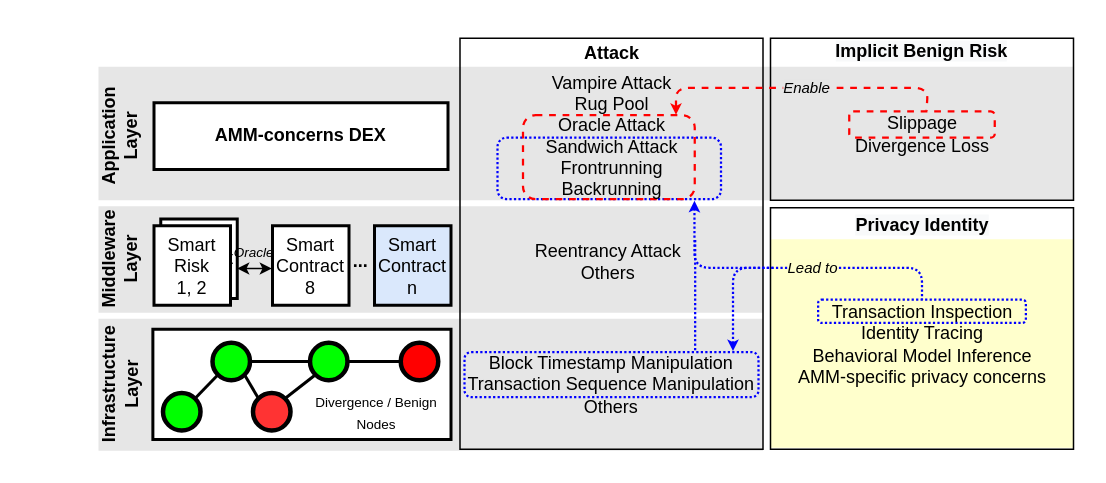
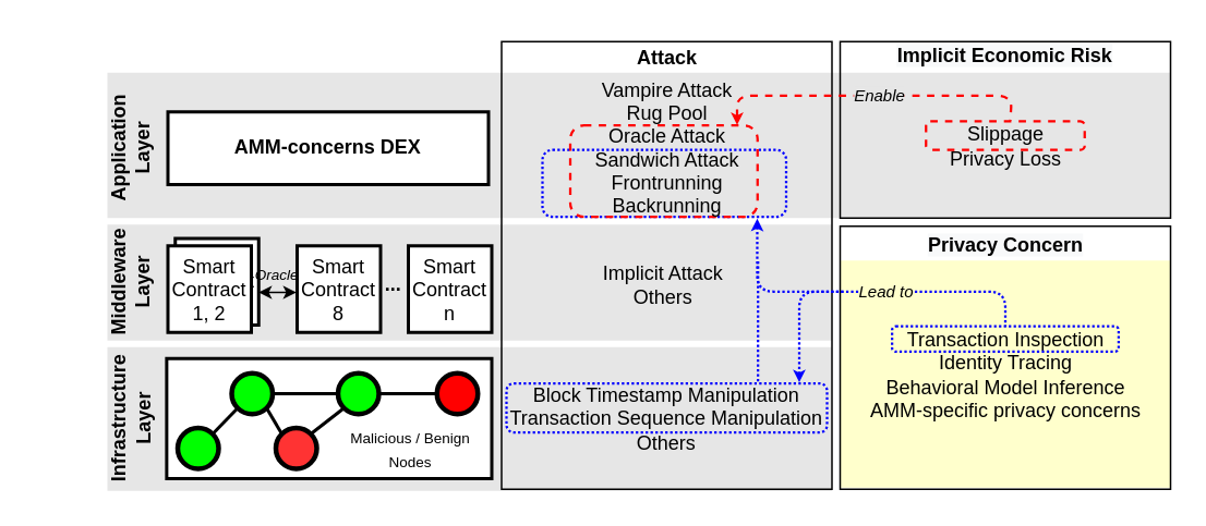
  <mxCell id="0" />
  <mxCell id="1" parent="0" />
  <mxCell id="2" value="" style="rounded=0;whiteSpace=wrap;html=1;dashed=1;dashPattern=1 1;labelBackgroundColor=#666666;fontSize=12;fontColor=#000000;strokeWidth=1;fillColor=#FFFFCC;align=center;strokeColor=none;" parent="1" vertex="1"><mxGeometry x="513" y="159" width="202" height="139" as="geometry" /></mxCell>
  <mxCell id="3" value="" style="rounded=0;whiteSpace=wrap;html=1;labelBackgroundColor=none;fontSize=9;strokeWidth=1;fillColor=none;align=center;" parent="1" vertex="1"><mxGeometry x="513" y="138" width="202" height="161" as="geometry" /></mxCell>
  <mxCell id="4" value="" style="rounded=0;whiteSpace=wrap;html=1;strokeWidth=2;strokeColor=none;fillColor=#E6E6E6;" parent="1" vertex="1"><mxGeometry x="65" y="44" width="650" height="89" as="geometry" /></mxCell>
  <mxCell id="5" value="" style="rounded=0;whiteSpace=wrap;html=1;labelBackgroundColor=none;fontSize=9;strokeWidth=1;fillColor=none;align=center;" parent="1" vertex="1"><mxGeometry x="513" y="25" width="202" height="108" as="geometry" /></mxCell>
- <mxCell id="6" value="&lt;b style=&quot;color: rgb(0 , 0 , 0) ; font-family: &amp;#34;helvetica&amp;#34; ; font-size: 12px ; font-style: normal ; letter-spacing: normal ; text-indent: 0px ; text-transform: none ; word-spacing: 0px ; background-color: rgb(248 , 249 , 250)&quot;&gt;Implicit Benign Risk&lt;/b&gt;" style="text;whiteSpace=wrap;html=1;fontSize=12;fontColor=#000000;align=center;" parent="1" vertex="1"><mxGeometry x="534" y="20" width="160" height="30" as="geometry" /></mxCell>
+ <mxCell id="6" value="&lt;b style=&quot;color: rgb(0 , 0 , 0) ; font-family: &amp;#34;helvetica&amp;#34; ; font-size: 12px ; font-style: normal ; letter-spacing: normal ; text-indent: 0px ; text-transform: none ; word-spacing: 0px ; background-color: rgb(248 , 249 , 250)&quot;&gt;Implicit Economic Risk&lt;/b&gt;" style="text;whiteSpace=wrap;html=1;fontSize=12;fontColor=#000000;align=center;" parent="1" vertex="1"><mxGeometry x="534" y="20" width="160" height="30" as="geometry" /></mxCell>
  <mxCell id="7" value="" style="rounded=0;whiteSpace=wrap;html=1;strokeWidth=2;strokeColor=none;fillColor=#E6E6E6;" parent="1" vertex="1"><mxGeometry x="65" y="212" width="443" height="88" as="geometry" /></mxCell>
  <mxCell id="8" value="" style="rounded=0;whiteSpace=wrap;html=1;strokeWidth=2;strokeColor=none;fillColor=#E6E6E6;" parent="1" vertex="1"><mxGeometry x="65" y="137" width="443" height="71" as="geometry" /></mxCell>
  <mxCell id="9" value="" style="rounded=0;whiteSpace=wrap;html=1;labelBackgroundColor=none;fontSize=9;strokeWidth=1;fillColor=none;align=center;" parent="1" vertex="1"><mxGeometry x="306" y="25" width="202" height="274" as="geometry" /></mxCell>
  <mxCell id="10" value="&lt;b&gt;Infrastructure&lt;br&gt;Layer&lt;/b&gt;" style="text;html=1;strokeColor=none;fillColor=none;align=center;verticalAlign=middle;whiteSpace=wrap;rounded=0;rotation=-90;" parent="1" vertex="1"><mxGeometry x="20" y="245.75" width="119" height="20" as="geometry" /></mxCell>
  <mxCell id="11" value="&lt;b&gt;Middleware&lt;br&gt;Layer&lt;/b&gt;" style="text;html=1;strokeColor=none;fillColor=none;align=center;verticalAlign=middle;whiteSpace=wrap;rounded=0;rotation=-90;" parent="1" vertex="1"><mxGeometry x="20" y="162.25" width="119" height="20" as="geometry" /></mxCell>
  <mxCell id="12" value="&lt;b&gt;Application&lt;br&gt;Layer&lt;/b&gt;" style="text;html=1;strokeColor=none;fillColor=none;align=center;verticalAlign=middle;whiteSpace=wrap;rounded=0;rotation=-90;" parent="1" vertex="1"><mxGeometry x="20" y="80.25" width="119" height="20" as="geometry" /></mxCell>
- <mxCell id="13" value="Reentrancy Attack&lt;br&gt;Others" style="text;html=1;strokeColor=none;fillColor=none;align=center;verticalAlign=middle;whiteSpace=wrap;rounded=0;" parent="1" vertex="1"><mxGeometry x="330" y="163.5" width="150" height="20" as="geometry" /></mxCell>
+ <mxCell id="13" value="Implicit Attack&lt;br&gt;Others" style="text;html=1;strokeColor=none;fillColor=none;align=center;verticalAlign=middle;whiteSpace=wrap;rounded=0;" parent="1" vertex="1"><mxGeometry x="330" y="163.5" width="150" height="20" as="geometry" /></mxCell>
  <mxCell id="14" value="&lt;div&gt;&lt;font style=&quot;font-size: 12px&quot;&gt;Block Timestamp Manipulation&lt;/font&gt;&lt;/div&gt;&lt;font style=&quot;font-size: 12px&quot;&gt;&lt;font style=&quot;font-size: 12px&quot;&gt;Transaction Sequence Manipulation&lt;br&gt;&lt;/font&gt;&lt;font style=&quot;font-size: 12px&quot;&gt;Others&lt;/font&gt;&lt;/font&gt;" style="text;html=1;strokeColor=none;fillColor=none;align=center;verticalAlign=middle;whiteSpace=wrap;rounded=0;" parent="1" vertex="1"><mxGeometry x="300" y="246" width="214" height="20" as="geometry" /></mxCell>
  <mxCell id="15" value="" style="rounded=0;whiteSpace=wrap;html=1;strokeWidth=2;" parent="1" vertex="1"><mxGeometry x="101.25" y="219" width="198.75" height="73.5" as="geometry" /></mxCell>
  <mxCell id="16" value="" style="group" parent="1" vertex="1" connectable="0"><mxGeometry x="126" y="203" width="248" height="81" as="geometry" /></mxCell>
  <mxCell id="17" value="" style="ellipse;whiteSpace=wrap;html=1;strokeWidth=3;fillColor=#00FF00;" parent="16" vertex="1"><mxGeometry x="80" y="25" width="25" height="25" as="geometry" /></mxCell>
  <mxCell id="18" value="" style="ellipse;whiteSpace=wrap;html=1;strokeWidth=3;fillColor=#00FF00;" parent="16" vertex="1"><mxGeometry x="15" y="25" width="25" height="25" as="geometry" /></mxCell>
  <mxCell id="19" value="" style="endArrow=none;html=1;strokeWidth=2;entryX=1;entryY=0.5;entryDx=0;entryDy=0;exitX=0;exitY=0.5;exitDx=0;exitDy=0;" parent="16" source="17" target="18" edge="1"><mxGeometry width="50" height="50" relative="1" as="geometry"><mxPoint x="210" y="41" as="sourcePoint" /><mxPoint x="170" y="21" as="targetPoint" /></mxGeometry></mxCell>
  <mxCell id="20" value="" style="ellipse;whiteSpace=wrap;html=1;strokeWidth=3;fillColor=#FF0000;" parent="16" vertex="1"><mxGeometry x="140.5" y="25" width="25" height="25" as="geometry" /></mxCell>
  <mxCell id="21" value="" style="endArrow=none;html=1;strokeWidth=2;entryX=0;entryY=0.5;entryDx=0;entryDy=0;exitX=1;exitY=0.5;exitDx=0;exitDy=0;" parent="16" source="17" target="20" edge="1"><mxGeometry width="50" height="50" relative="1" as="geometry"><mxPoint x="110.107" y="64.393" as="sourcePoint" /><mxPoint x="118.893" y="35.607" as="targetPoint" /></mxGeometry></mxCell>
  <mxCell id="22" value="Smart&lt;br&gt;Contract&lt;br&gt;8" style="rounded=0;whiteSpace=wrap;html=1;strokeWidth=2;" parent="1" vertex="1"><mxGeometry x="181" y="150" width="51" height="53" as="geometry" /></mxCell>
- <mxCell id="23" value="Smart&lt;br&gt;Contract&lt;br&gt;n" style="rounded=0;whiteSpace=wrap;html=1;strokeWidth=2;fillColor=#dae8fc;" parent="1" vertex="1"><mxGeometry x="249" y="150" width="51" height="53" as="geometry" /></mxCell>
+ <mxCell id="23" value="Smart&lt;br&gt;Contract&lt;br&gt;n" style="rounded=0;whiteSpace=wrap;html=1;strokeWidth=2;" parent="1" vertex="1"><mxGeometry x="249" y="150" width="51" height="53" as="geometry" /></mxCell>
  <mxCell id="24" value="&lt;span style=&quot;color: rgb(0 , 0 , 0) ; font-family: &amp;#34;helvetica&amp;#34; ; font-size: 12px ; font-style: normal ; letter-spacing: normal ; text-align: center ; text-indent: 0px ; text-transform: none ; word-spacing: 0px ; display: inline ; float: none&quot;&gt;&lt;b&gt;...&lt;/b&gt;&lt;/span&gt;" style="text;whiteSpace=wrap;html=1;fontSize=13;" parent="1" vertex="1"><mxGeometry x="233" y="158.5" width="40" height="30" as="geometry" /></mxCell>
  <mxCell id="25" value="&lt;span&gt;&lt;b&gt;AMM-concerns DEX&lt;/b&gt;&lt;/span&gt;" style="rounded=0;whiteSpace=wrap;html=1;strokeWidth=2;" parent="1" vertex="1"><mxGeometry x="102" y="68" width="196" height="44.5" as="geometry" /></mxCell>
  <mxCell id="26" value="" style="ellipse;whiteSpace=wrap;html=1;strokeWidth=3;fillColor=#00FF00;" parent="1" vertex="1"><mxGeometry x="108" y="261.5" width="25" height="25" as="geometry" /></mxCell>
  <mxCell id="27" value="" style="endArrow=none;html=1;exitX=1;exitY=0;exitDx=0;exitDy=0;entryX=0;entryY=1;entryDx=0;entryDy=0;strokeWidth=2;" parent="1" source="26" target="18" edge="1"><mxGeometry width="50" height="50" relative="1" as="geometry"><mxPoint x="238" y="274" as="sourcePoint" /><mxPoint x="288" y="224" as="targetPoint" /></mxGeometry></mxCell>
  <mxCell id="28" value="" style="ellipse;whiteSpace=wrap;html=1;strokeWidth=3;fillColor=#FF3333;" parent="1" vertex="1"><mxGeometry x="168" y="261.5" width="25" height="25" as="geometry" /></mxCell>
  <mxCell id="29" value="" style="endArrow=none;html=1;strokeWidth=2;entryX=1;entryY=1;entryDx=0;entryDy=0;exitX=0;exitY=0;exitDx=0;exitDy=0;" parent="1" source="28" target="18" edge="1"><mxGeometry width="50" height="50" relative="1" as="geometry"><mxPoint x="228" y="264" as="sourcePoint" /><mxPoint x="288" y="224" as="targetPoint" /></mxGeometry></mxCell>
  <mxCell id="30" value="" style="endArrow=none;html=1;strokeWidth=2;entryX=0;entryY=1;entryDx=0;entryDy=0;exitX=1;exitY=0;exitDx=0;exitDy=0;" parent="1" source="28" target="17" edge="1"><mxGeometry width="50" height="50" relative="1" as="geometry"><mxPoint x="238" y="274" as="sourcePoint" /><mxPoint x="288" y="224" as="targetPoint" /></mxGeometry></mxCell>
- <mxCell id="31" value="&lt;font style=&quot;font-size: 9px ; line-height: 1&quot;&gt;Divergence / Benign&lt;br&gt;Nodes&lt;/font&gt;" style="text;html=1;align=center;verticalAlign=middle;resizable=0;points=[];autosize=1;strokeColor=none;fillColor=none;fontSize=12;" parent="1" vertex="1"><mxGeometry x="205" y="259" width="90" height="30" as="geometry" /></mxCell>
+ <mxCell id="31" value="&lt;font style=&quot;font-size: 9px ; line-height: 1&quot;&gt;Malicious / Benign&lt;br&gt;Nodes&lt;/font&gt;" style="text;html=1;align=center;verticalAlign=middle;resizable=0;points=[];autosize=1;strokeColor=none;fillColor=none;fontSize=12;" parent="1" vertex="1"><mxGeometry x="205" y="259" width="90" height="30" as="geometry" /></mxCell>
  <mxCell id="32" value="Smart&lt;br&gt;Contract&lt;br&gt;1, 2, 3" style="rounded=0;whiteSpace=wrap;html=1;strokeWidth=2;" parent="1" vertex="1"><mxGeometry x="106.5" y="145.5" width="51" height="53" as="geometry" /></mxCell>
- <mxCell id="33" value="Smart&lt;br&gt;Risk&lt;br&gt;1, 2" style="rounded=0;whiteSpace=wrap;html=1;strokeWidth=2;" parent="1" vertex="1"><mxGeometry x="102" y="150" width="51" height="53" as="geometry" /></mxCell>
+ <mxCell id="33" value="Smart&lt;br&gt;Contract&lt;br&gt;1, 2" style="rounded=0;whiteSpace=wrap;html=1;strokeWidth=2;" parent="1" vertex="1"><mxGeometry x="102" y="150" width="51" height="53" as="geometry" /></mxCell>
  <mxCell id="34" value="" style="endArrow=classic;html=1;rounded=0;fontSize=9;edgeStyle=orthogonalEdgeStyle;startArrow=classic;startFill=1;strokeWidth=1;startSize=5;endSize=5;" parent="1" edge="1"><mxGeometry relative="1" as="geometry"><mxPoint x="157.5" y="178.5" as="sourcePoint" /><mxPoint x="180.5" y="178.5" as="targetPoint" /></mxGeometry></mxCell>
  <mxCell id="35" value="" style="edgeLabel;resizable=0;html=1;align=center;verticalAlign=middle;labelBackgroundColor=none;fontSize=9;strokeWidth=3;fillColor=default;" parent="34" connectable="0" vertex="1"><mxGeometry relative="1" as="geometry" /></mxCell>
  <mxCell id="36" value="&lt;b&gt;Attack&lt;/b&gt;" style="text;html=1;align=center;verticalAlign=middle;resizable=0;points=[];autosize=1;strokeColor=none;fillColor=none;fontSize=12;" parent="1" vertex="1"><mxGeometry x="382" y="25" width="50" height="20" as="geometry" /></mxCell>
  <mxCell id="37" value="" style="rounded=1;whiteSpace=wrap;html=1;labelBackgroundColor=#666666;fontSize=12;fontColor=#000000;strokeWidth=1.5;fillColor=none;align=center;dashed=1;dashPattern=1 1;strokeColor=#0000FF;" parent="1" vertex="1"><mxGeometry x="309" y="234.24" width="196" height="30" as="geometry" /></mxCell>
  <mxCell id="38" value="" style="rounded=1;whiteSpace=wrap;html=1;labelBackgroundColor=#666666;fontSize=12;fontColor=#000000;strokeWidth=1.5;fillColor=none;align=center;dashed=1;dashPattern=1 1;strokeColor=#0000FF;" parent="1" vertex="1"><mxGeometry x="331" y="91.25" width="149" height="41" as="geometry" /></mxCell>
  <mxCell id="39" value="&lt;span style=&quot;color: rgb(0 , 0 , 0) ; font-family: &amp;#34;helvetica&amp;#34; ; font-size: 9px ; font-weight: 400 ; letter-spacing: normal ; text-indent: 0px ; text-transform: none ; word-spacing: 0px ; display: inline ; float: none&quot;&gt;&lt;i&gt;Oracle&lt;/i&gt;&lt;/span&gt;" style="text;whiteSpace=wrap;html=1;fontSize=12;fontColor=#000000;align=center;" parent="1" vertex="1"><mxGeometry x="149" y="153" width="40" height="30" as="geometry" /></mxCell>
  <mxCell id="40" value="" style="rounded=1;whiteSpace=wrap;html=1;labelBackgroundColor=#666666;fontSize=12;fontColor=#000000;strokeWidth=1.5;fillColor=none;align=center;dashed=1;strokeColor=#FF0000;" parent="1" vertex="1"><mxGeometry x="348" y="76.25" width="114.5" height="56" as="geometry" /></mxCell>
  <mxCell id="41" value="&lt;font style=&quot;font-size: 12px&quot;&gt;&lt;br&gt;&lt;/font&gt;&lt;font style=&quot;font-size: 12px&quot;&gt;Vampire Attack&lt;br&gt;Rug Pool&lt;br&gt;Oracle Attack&lt;br&gt;&lt;/font&gt;&lt;font style=&quot;font-size: 12px&quot;&gt;Sandwich Attack&lt;/font&gt;&lt;font style=&quot;font-size: 12px&quot;&gt;&lt;br&gt;&lt;/font&gt;&lt;font style=&quot;font-size: 12px&quot;&gt;Frontrunning&lt;br&gt;&lt;/font&gt;&lt;font style=&quot;font-size: 12px&quot;&gt;Backrunning&lt;/font&gt;" style="text;html=1;strokeColor=none;fillColor=none;align=center;verticalAlign=middle;whiteSpace=wrap;rounded=0;" parent="1" vertex="1"><mxGeometry x="314.5" y="50" width="185" height="65" as="geometry" /></mxCell>
- <mxCell id="42" value="&lt;b style=&quot;color: rgb(0 , 0 , 0) ; font-family: &amp;#34;helvetica&amp;#34; ; font-size: 12px ; font-style: normal ; letter-spacing: normal ; text-indent: 0px ; text-transform: none ; word-spacing: 0px ; background-color: rgb(248 , 249 , 250)&quot;&gt;Privacy Identity&lt;/b&gt;" style="text;whiteSpace=wrap;html=1;fontSize=12;fontColor=#000000;align=center;" parent="1" vertex="1"><mxGeometry x="551.504" y="136.26" width="125" height="63.484" as="geometry" /></mxCell>
+ <mxCell id="42" value="&lt;b style=&quot;color: rgb(0 , 0 , 0) ; font-family: &amp;#34;helvetica&amp;#34; ; font-size: 12px ; font-style: normal ; letter-spacing: normal ; text-indent: 0px ; text-transform: none ; word-spacing: 0px ; background-color: rgb(248 , 249 , 250)&quot;&gt;Privacy Concern&lt;/b&gt;" style="text;whiteSpace=wrap;html=1;fontSize=12;fontColor=#000000;align=center;" parent="1" vertex="1"><mxGeometry x="551.504" y="136.26" width="125" height="63.484" as="geometry" /></mxCell>
  <mxCell id="43" value="Transaction Inspection&lt;br&gt;Identity Tracing&lt;br&gt;Behavioral Model Inference&lt;br&gt;AMM-specific privacy concerns" style="text;html=1;align=center;verticalAlign=middle;resizable=0;points=[];autosize=1;strokeColor=none;fillColor=none;fontSize=12;" parent="1" vertex="1"><mxGeometry x="524" y="198.501" width="180" height="60" as="geometry" /></mxCell>
  <mxCell id="44" value="" style="html=1;rounded=1;shadow=0;sketch=0;fontSize=12;fontColor=#000000;startArrow=classic;startFill=1;endArrow=none;endFill=0;strokeWidth=1.5;edgeStyle=orthogonalEdgeStyle;jumpStyle=none;dashed=1;strokeColor=#FF0000;startSize=3;entryX=0.53;entryY=-0.017;entryDx=0;entryDy=0;entryPerimeter=0;" parent="1" target="47" edge="1"><mxGeometry width="100" relative="1" as="geometry"><mxPoint x="450" y="76" as="sourcePoint" /><mxPoint x="525.5" y="73.5" as="targetPoint" /><Array as="points"><mxPoint x="450" y="58" /><mxPoint x="618" y="58" /><mxPoint x="618" y="73" /></Array></mxGeometry></mxCell>
  <mxCell id="45" value="&lt;font style=&quot;font-size: 10px&quot;&gt;&lt;i style=&quot;background-color: rgb(230 , 230 , 230)&quot;&gt;Enable&lt;/i&gt;&lt;/font&gt;" style="edgeLabel;html=1;align=center;verticalAlign=middle;resizable=0;points=[];fontSize=12;fontColor=#000000;labelBackgroundColor=none;" parent="44" vertex="1" connectable="0"><mxGeometry x="0.101" relative="1" as="geometry"><mxPoint x="-7" y="-1" as="offset" /></mxGeometry></mxCell>
  <mxCell id="46" value="" style="rounded=1;whiteSpace=wrap;html=1;labelBackgroundColor=#666666;fontSize=12;fontColor=#000000;strokeWidth=1.5;fillColor=none;align=center;dashed=1;strokeColor=#FF0000;" parent="1" vertex="1"><mxGeometry x="565.5" y="73.75" width="97" height="17.5" as="geometry" /></mxCell>
- <mxCell id="47" value="Slippage&lt;br&gt;Divergence Loss" style="text;html=1;align=center;verticalAlign=middle;resizable=0;points=[];autosize=1;strokeColor=none;fillColor=none;fontSize=12;" parent="1" vertex="1"><mxGeometry x="564" y="73.75" width="100" height="30" as="geometry" /></mxCell>
+ <mxCell id="47" value="Slippage&lt;br&gt;Privacy Loss" style="text;html=1;align=center;verticalAlign=middle;resizable=0;points=[];autosize=1;strokeColor=none;fillColor=none;fontSize=12;" parent="1" vertex="1"><mxGeometry x="564" y="73.75" width="100" height="30" as="geometry" /></mxCell>
  <mxCell id="48" value="" style="rounded=1;whiteSpace=wrap;html=1;labelBackgroundColor=#666666;fontSize=12;fontColor=#000000;strokeWidth=1.5;fillColor=none;align=center;dashed=1;dashPattern=1 1;strokeColor=#0000FF;" parent="1" vertex="1"><mxGeometry x="544.75" y="199.26" width="138.5" height="15.5" as="geometry" /></mxCell>
  <mxCell id="49" value="" style="html=1;rounded=1;shadow=0;sketch=0;fontSize=12;fontColor=#000000;startArrow=classic;startFill=1;endArrow=none;endFill=0;strokeWidth=1.5;edgeStyle=orthogonalEdgeStyle;jumpStyle=none;dashed=1;strokeColor=#0000FF;startSize=3;entryX=0.5;entryY=0;entryDx=0;entryDy=0;dashPattern=1 1;exitX=0.888;exitY=1.028;exitDx=0;exitDy=0;exitPerimeter=0;" parent="1" target="48" edge="1"><mxGeometry width="100" relative="1" as="geometry"><mxPoint x="462.312" y="133.398" as="sourcePoint" /><mxPoint x="620" y="199.26" as="targetPoint" /><Array as="points"><mxPoint x="462" y="178" /><mxPoint x="614" y="178" /></Array></mxGeometry></mxCell>
  <mxCell id="50" value="&lt;font style=&quot;font-size: 10px&quot;&gt;&lt;i style=&quot;background-color: rgb(255 , 255 , 204)&quot;&gt;Lead to&lt;/i&gt;&lt;/font&gt;" style="edgeLabel;html=1;align=center;verticalAlign=middle;resizable=0;points=[];fontSize=12;fontColor=#000000;labelBackgroundColor=none;" parent="49" vertex="1" connectable="0"><mxGeometry x="0.101" relative="1" as="geometry"><mxPoint x="3" y="-1" as="offset" /></mxGeometry></mxCell>
  <mxCell id="51" value="" style="html=1;rounded=1;shadow=0;sketch=0;fontSize=12;fontColor=#000000;startArrow=none;startFill=0;endArrow=none;endFill=0;strokeWidth=1.5;edgeStyle=orthogonalEdgeStyle;jumpStyle=none;dashed=1;strokeColor=#0000FF;startSize=3;dashPattern=1 1;entryX=0.759;entryY=0.01;entryDx=0;entryDy=0;entryPerimeter=0;" parent="1" edge="1"><mxGeometry width="100" relative="1" as="geometry"><mxPoint x="462.3" y="159.5" as="sourcePoint" /><mxPoint x="462.764" y="233.54" as="targetPoint" /><Array as="points"><mxPoint x="462" y="233" /></Array></mxGeometry></mxCell>
  <mxCell id="52" value="" style="html=1;rounded=1;shadow=0;sketch=0;fontSize=12;fontColor=#000000;startArrow=classic;startFill=1;endArrow=none;endFill=0;strokeWidth=1.5;edgeStyle=orthogonalEdgeStyle;jumpStyle=none;dashed=1;strokeColor=#0000FF;startSize=3;dashPattern=1 1;" parent="1" edge="1"><mxGeometry width="100" relative="1" as="geometry"><mxPoint x="488" y="233.5" as="sourcePoint" /><mxPoint x="515" y="178" as="targetPoint" /><Array as="points"><mxPoint x="488" y="178" /></Array></mxGeometry></mxCell>
